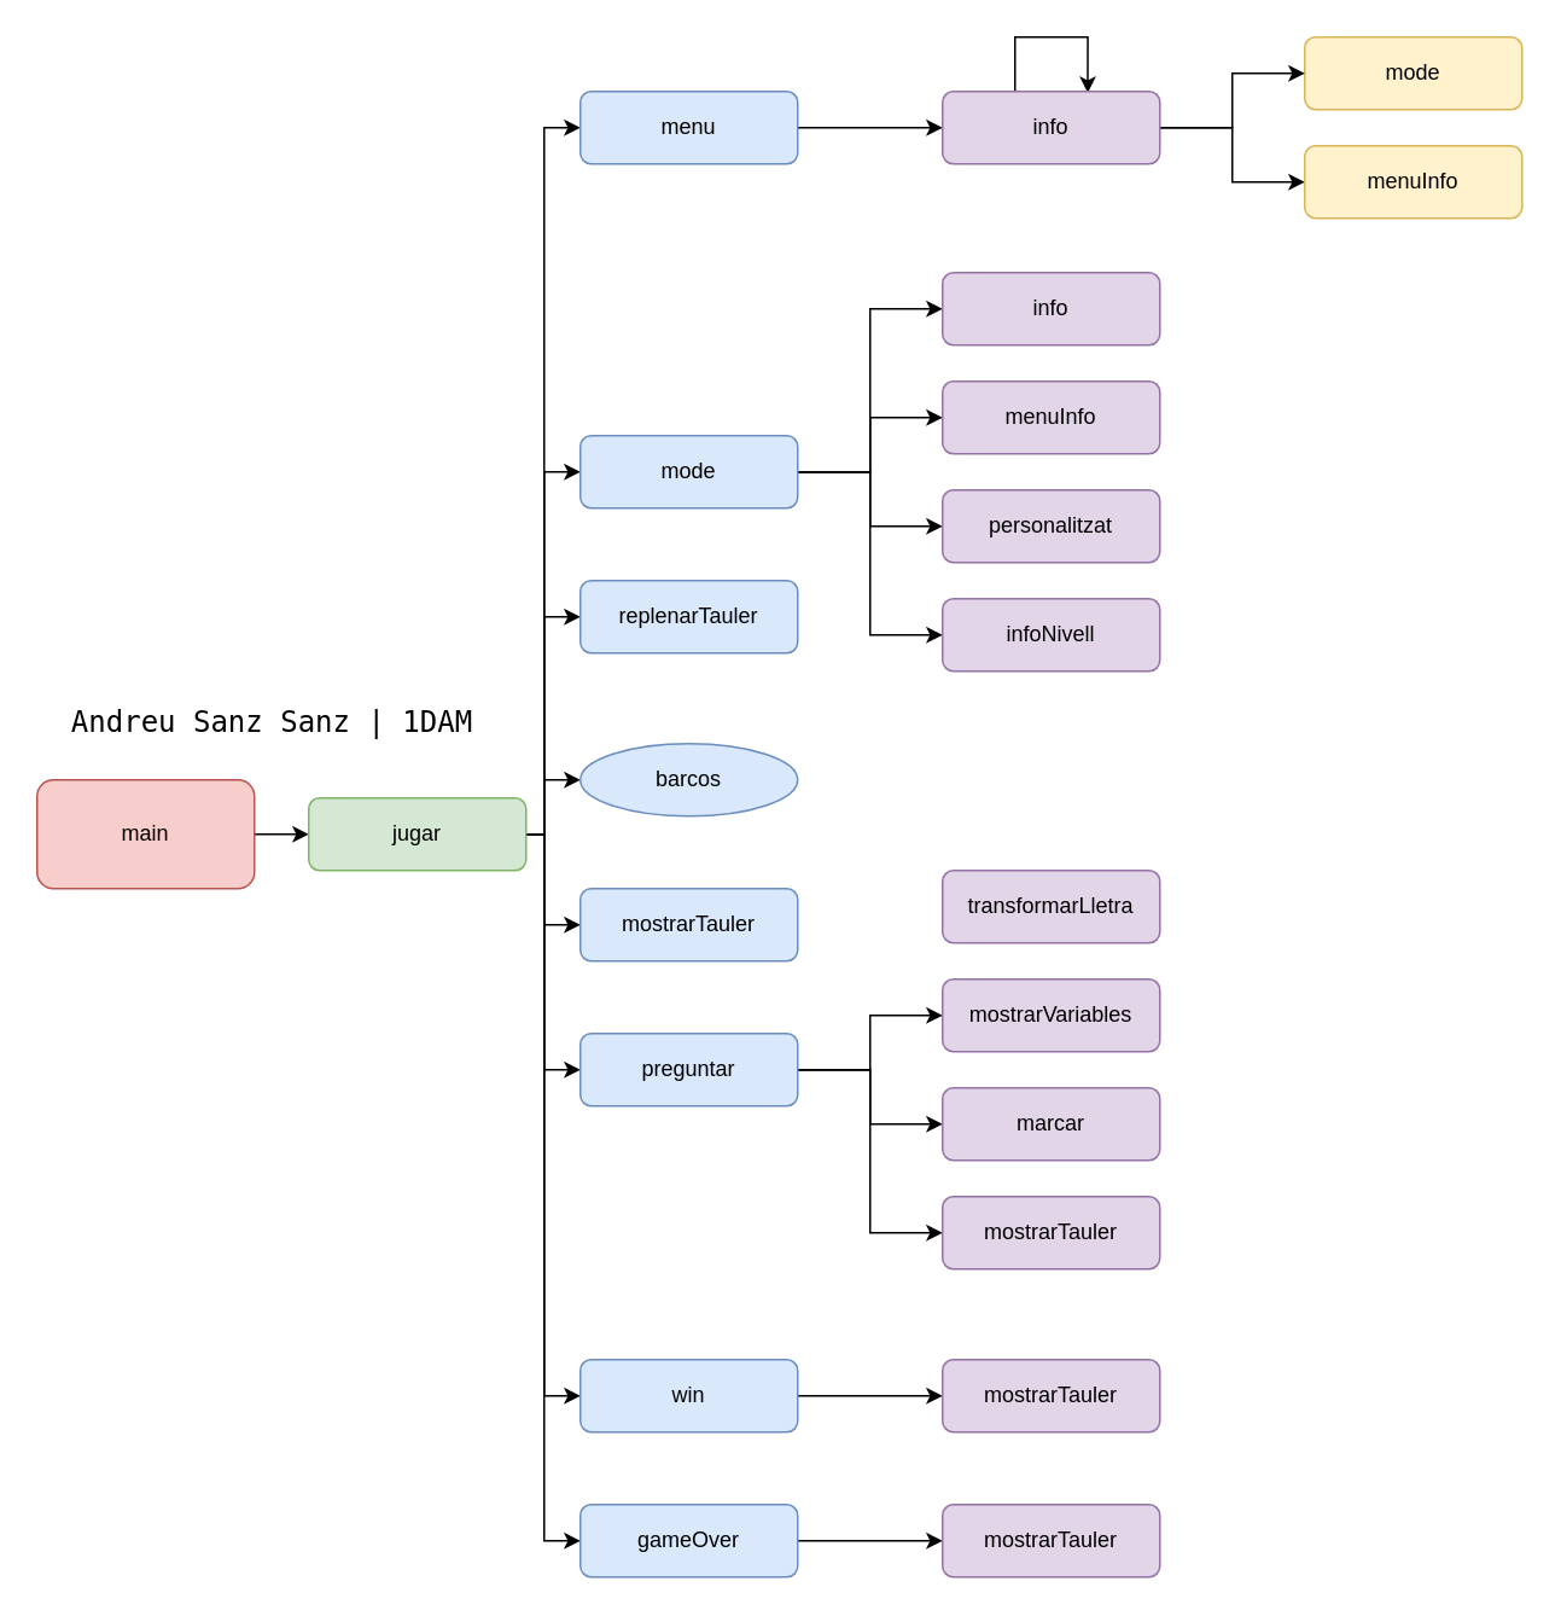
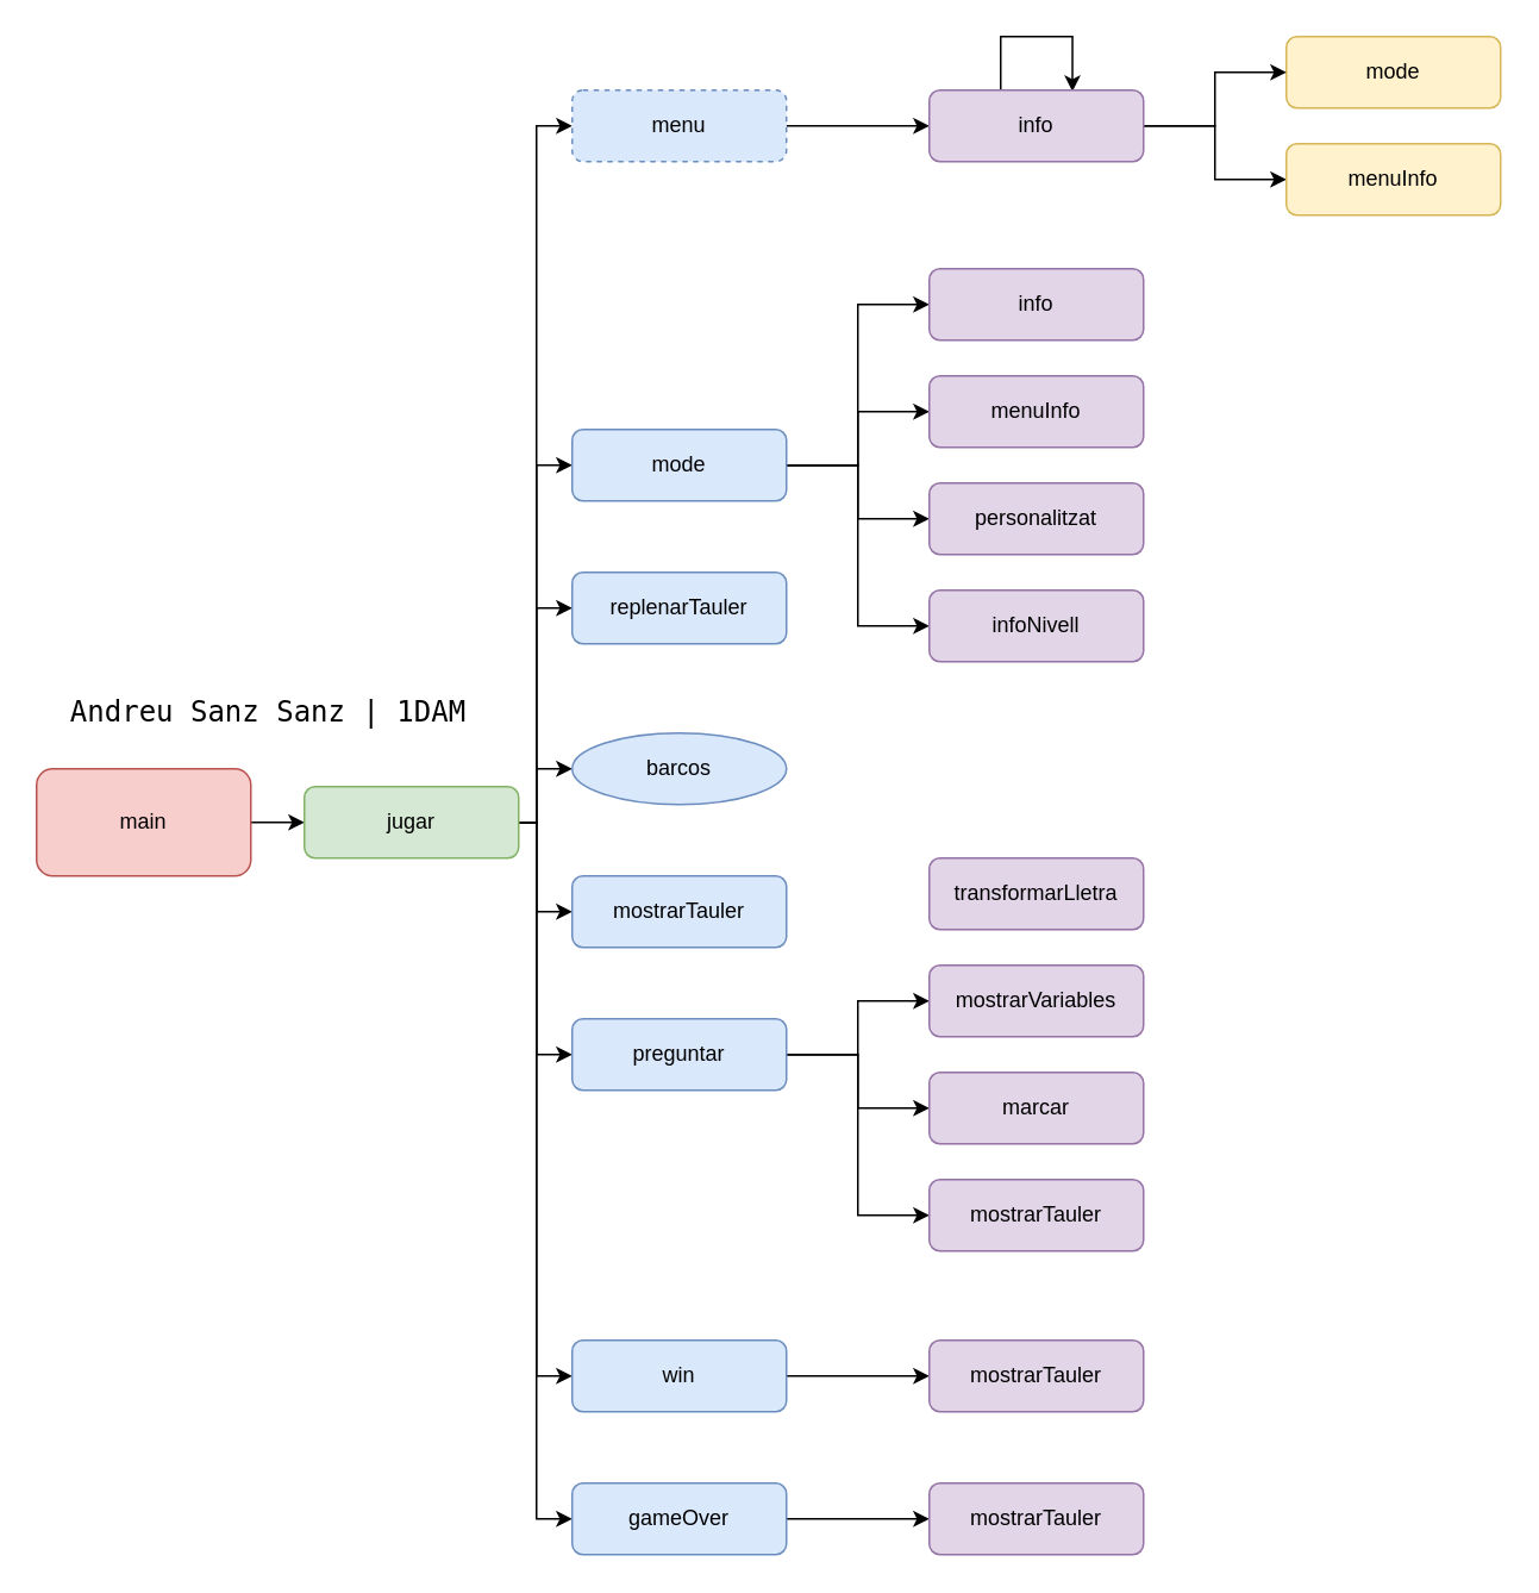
  <mxCell id="0" />
  <mxCell id="1" parent="0" />
  <mxCell id="2" style="edgeStyle=orthogonalEdgeStyle;rounded=0;orthogonalLoop=1;jettySize=auto;html=1;entryX=0;entryY=0.5;entryDx=0;entryDy=0;" parent="1" source="3" target="12" edge="1"><mxGeometry relative="1" as="geometry" /></mxCell>
  <mxCell id="3" value="main" style="rounded=1;whiteSpace=wrap;html=1;fillColor=#f8cecc;strokeColor=#b85450;" parent="1" vertex="1"><mxGeometry x="20" y="430" width="120" height="60" as="geometry" /></mxCell>
  <mxCell id="4" style="edgeStyle=orthogonalEdgeStyle;rounded=0;orthogonalLoop=1;jettySize=auto;html=1;entryX=0;entryY=0.5;entryDx=0;entryDy=0;" parent="1" source="12" target="19" edge="1"><mxGeometry relative="1" as="geometry"><Array as="points"><mxPoint x="300" y="460" /><mxPoint x="300" y="70" /></Array></mxGeometry></mxCell>
  <mxCell id="5" style="edgeStyle=orthogonalEdgeStyle;rounded=0;orthogonalLoop=1;jettySize=auto;html=1;entryX=0;entryY=0.5;entryDx=0;entryDy=0;" parent="1" source="12" target="17" edge="1"><mxGeometry relative="1" as="geometry"><Array as="points"><mxPoint x="300" y="460" /><mxPoint x="300" y="260" /></Array></mxGeometry></mxCell>
  <mxCell id="6" style="edgeStyle=orthogonalEdgeStyle;rounded=0;orthogonalLoop=1;jettySize=auto;html=1;entryX=0;entryY=0.5;entryDx=0;entryDy=0;" parent="1" source="12" target="20" edge="1"><mxGeometry relative="1" as="geometry"><Array as="points"><mxPoint x="300" y="460" /><mxPoint x="300" y="340" /></Array></mxGeometry></mxCell>
  <mxCell id="7" style="edgeStyle=orthogonalEdgeStyle;rounded=0;orthogonalLoop=1;jettySize=auto;html=1;entryX=0;entryY=0.5;entryDx=0;entryDy=0;" parent="1" source="12" target="21" edge="1"><mxGeometry relative="1" as="geometry"><Array as="points"><mxPoint x="300" y="460" /><mxPoint x="300" y="430" /></Array></mxGeometry></mxCell>
  <mxCell id="8" style="edgeStyle=orthogonalEdgeStyle;rounded=0;orthogonalLoop=1;jettySize=auto;html=1;" parent="1" source="12" target="22" edge="1"><mxGeometry relative="1" as="geometry"><Array as="points"><mxPoint x="300" y="460" /><mxPoint x="300" y="510" /></Array></mxGeometry></mxCell>
  <mxCell id="9" style="edgeStyle=orthogonalEdgeStyle;rounded=0;orthogonalLoop=1;jettySize=auto;html=1;entryX=0;entryY=0.5;entryDx=0;entryDy=0;" parent="1" source="12" target="26" edge="1"><mxGeometry relative="1" as="geometry"><Array as="points"><mxPoint x="300" y="460" /><mxPoint x="300" y="590" /></Array></mxGeometry></mxCell>
  <mxCell id="10" style="edgeStyle=orthogonalEdgeStyle;rounded=0;orthogonalLoop=1;jettySize=auto;html=1;entryX=0;entryY=0.5;entryDx=0;entryDy=0;" parent="1" source="12" target="30" edge="1"><mxGeometry relative="1" as="geometry"><Array as="points"><mxPoint x="300" y="460" /><mxPoint x="300" y="770" /></Array></mxGeometry></mxCell>
  <mxCell id="11" style="edgeStyle=orthogonalEdgeStyle;rounded=0;orthogonalLoop=1;jettySize=auto;html=1;entryX=0;entryY=0.5;entryDx=0;entryDy=0;" parent="1" source="12" target="28" edge="1"><mxGeometry relative="1" as="geometry"><Array as="points"><mxPoint x="300" y="460" /><mxPoint x="300" y="850" /></Array></mxGeometry></mxCell>
  <mxCell id="12" value="jugar" style="rounded=1;whiteSpace=wrap;html=1;fillColor=#d5e8d4;strokeColor=#82b366;" parent="1" vertex="1"><mxGeometry x="170" y="440" width="120" height="40" as="geometry" /></mxCell>
  <mxCell id="13" style="edgeStyle=orthogonalEdgeStyle;rounded=0;orthogonalLoop=1;jettySize=auto;html=1;entryX=0;entryY=0.5;entryDx=0;entryDy=0;" parent="1" source="17" target="31" edge="1"><mxGeometry relative="1" as="geometry" /></mxCell>
  <mxCell id="14" style="edgeStyle=orthogonalEdgeStyle;rounded=0;orthogonalLoop=1;jettySize=auto;html=1;entryX=0;entryY=0.5;entryDx=0;entryDy=0;" parent="1" source="17" target="32" edge="1"><mxGeometry relative="1" as="geometry" /></mxCell>
  <mxCell id="15" style="edgeStyle=orthogonalEdgeStyle;rounded=0;orthogonalLoop=1;jettySize=auto;html=1;entryX=0;entryY=0.5;entryDx=0;entryDy=0;" parent="1" source="17" target="33" edge="1"><mxGeometry relative="1" as="geometry" /></mxCell>
  <mxCell id="16" style="edgeStyle=orthogonalEdgeStyle;rounded=0;orthogonalLoop=1;jettySize=auto;html=1;entryX=0;entryY=0.5;entryDx=0;entryDy=0;" parent="1" source="17" target="37" edge="1"><mxGeometry relative="1" as="geometry" /></mxCell>
  <mxCell id="17" value="mode" style="rounded=1;whiteSpace=wrap;html=1;fillColor=#dae8fc;strokeColor=#6c8ebf;" parent="1" vertex="1"><mxGeometry x="320" y="240" width="120" height="40" as="geometry" /></mxCell>
  <mxCell id="18" style="edgeStyle=orthogonalEdgeStyle;rounded=0;orthogonalLoop=1;jettySize=auto;html=1;entryX=0;entryY=0.5;entryDx=0;entryDy=0;" parent="1" source="19" target="45" edge="1"><mxGeometry relative="1" as="geometry" /></mxCell>
- <mxCell id="19" value="menu" style="rounded=1;whiteSpace=wrap;html=1;fillColor=#dae8fc;strokeColor=#6c8ebf;" parent="1" vertex="1"><mxGeometry x="320" y="50" width="120" height="40" as="geometry" /></mxCell>
+ <mxCell id="19" value="menu" style="rounded=1;whiteSpace=wrap;html=1;fillColor=#dae8fc;strokeColor=#6c8ebf;dashed=1;" parent="1" vertex="1"><mxGeometry x="320" y="50" width="120" height="40" as="geometry" /></mxCell>
  <mxCell id="20" value="replenarTauler" style="rounded=1;whiteSpace=wrap;html=1;fillColor=#dae8fc;strokeColor=#6c8ebf;" parent="1" vertex="1"><mxGeometry x="320" y="320" width="120" height="40" as="geometry" /></mxCell>
  <mxCell id="21" value="barcos" style="ellipse;whiteSpace=wrap;html=1;fillColor=#dae8fc;strokeColor=#6c8ebf;" parent="1" vertex="1"><mxGeometry x="320" y="410" width="120" height="40" as="geometry" /></mxCell>
  <mxCell id="22" value="mostrarTauler" style="rounded=1;whiteSpace=wrap;html=1;fillColor=#dae8fc;strokeColor=#6c8ebf;" parent="1" vertex="1"><mxGeometry x="320" y="490" width="120" height="40" as="geometry" /></mxCell>
  <mxCell id="23" style="edgeStyle=orthogonalEdgeStyle;rounded=0;orthogonalLoop=1;jettySize=auto;html=1;" parent="1" source="26" target="35" edge="1"><mxGeometry relative="1" as="geometry" /></mxCell>
  <mxCell id="24" style="edgeStyle=orthogonalEdgeStyle;rounded=0;orthogonalLoop=1;jettySize=auto;html=1;" parent="1" source="26" target="36" edge="1"><mxGeometry relative="1" as="geometry" /></mxCell>
  <mxCell id="25" style="edgeStyle=orthogonalEdgeStyle;rounded=0;orthogonalLoop=1;jettySize=auto;html=1;entryX=0;entryY=0.5;entryDx=0;entryDy=0;" parent="1" source="26" target="39" edge="1"><mxGeometry relative="1" as="geometry" /></mxCell>
  <mxCell id="26" value="preguntar" style="rounded=1;whiteSpace=wrap;html=1;fillColor=#dae8fc;strokeColor=#6c8ebf;" parent="1" vertex="1"><mxGeometry x="320" y="570" width="120" height="40" as="geometry" /></mxCell>
  <mxCell id="27" style="edgeStyle=orthogonalEdgeStyle;rounded=0;orthogonalLoop=1;jettySize=auto;html=1;entryX=0;entryY=0.5;entryDx=0;entryDy=0;" parent="1" source="28" target="41" edge="1"><mxGeometry relative="1" as="geometry" /></mxCell>
  <mxCell id="28" value="gameOver" style="rounded=1;whiteSpace=wrap;html=1;fillColor=#dae8fc;strokeColor=#6c8ebf;" parent="1" vertex="1"><mxGeometry x="320" y="830" width="120" height="40" as="geometry" /></mxCell>
  <mxCell id="29" style="edgeStyle=orthogonalEdgeStyle;rounded=0;orthogonalLoop=1;jettySize=auto;html=1;entryX=0;entryY=0.5;entryDx=0;entryDy=0;" parent="1" source="30" target="40" edge="1"><mxGeometry relative="1" as="geometry" /></mxCell>
  <mxCell id="30" value="win" style="rounded=1;whiteSpace=wrap;html=1;fillColor=#dae8fc;strokeColor=#6c8ebf;" parent="1" vertex="1"><mxGeometry x="320" y="750" width="120" height="40" as="geometry" /></mxCell>
  <mxCell id="31" value="menuInfo" style="rounded=1;whiteSpace=wrap;html=1;fillColor=#e1d5e7;strokeColor=#9673a6;" parent="1" vertex="1"><mxGeometry x="520" y="210" width="120" height="40" as="geometry" /></mxCell>
  <mxCell id="32" value="personalitzat" style="rounded=1;whiteSpace=wrap;html=1;fillColor=#e1d5e7;strokeColor=#9673a6;" parent="1" vertex="1"><mxGeometry x="520" y="270" width="120" height="40" as="geometry" /></mxCell>
  <mxCell id="33" value="infoNivell" style="rounded=1;whiteSpace=wrap;html=1;fillColor=#e1d5e7;strokeColor=#9673a6;" parent="1" vertex="1"><mxGeometry x="520" y="330" width="120" height="40" as="geometry" /></mxCell>
  <mxCell id="34" value="transformarLletra" style="rounded=1;whiteSpace=wrap;html=1;fillColor=#e1d5e7;strokeColor=#9673a6;" parent="1" vertex="1"><mxGeometry x="520" y="480" width="120" height="40" as="geometry" /></mxCell>
  <mxCell id="35" value="mostrarVariables" style="rounded=1;whiteSpace=wrap;html=1;fillColor=#e1d5e7;strokeColor=#9673a6;" parent="1" vertex="1"><mxGeometry x="520" y="540" width="120" height="40" as="geometry" /></mxCell>
  <mxCell id="36" value="marcar" style="rounded=1;whiteSpace=wrap;html=1;fillColor=#e1d5e7;strokeColor=#9673a6;" parent="1" vertex="1"><mxGeometry x="520" y="600" width="120" height="40" as="geometry" /></mxCell>
  <mxCell id="37" value="info" style="rounded=1;whiteSpace=wrap;html=1;fillColor=#e1d5e7;strokeColor=#9673a6;" parent="1" vertex="1"><mxGeometry x="520" y="150" width="120" height="40" as="geometry" /></mxCell>
  <mxCell id="38" value="mode" style="rounded=1;whiteSpace=wrap;html=1;fillColor=#fff2cc;strokeColor=#d6b656;" parent="1" vertex="1"><mxGeometry x="720" y="20" width="120" height="40" as="geometry" /></mxCell>
  <mxCell id="39" value="mostrarTauler" style="rounded=1;whiteSpace=wrap;html=1;fillColor=#e1d5e7;strokeColor=#9673a6;" parent="1" vertex="1"><mxGeometry x="520" y="660" width="120" height="40" as="geometry" /></mxCell>
  <mxCell id="40" value="mostrarTauler" style="rounded=1;whiteSpace=wrap;html=1;fillColor=#e1d5e7;strokeColor=#9673a6;" parent="1" vertex="1"><mxGeometry x="520" y="750" width="120" height="40" as="geometry" /></mxCell>
  <mxCell id="41" value="mostrarTauler" style="rounded=1;whiteSpace=wrap;html=1;fillColor=#e1d5e7;strokeColor=#9673a6;" parent="1" vertex="1"><mxGeometry x="520" y="830" width="120" height="40" as="geometry" /></mxCell>
  <mxCell id="42" style="edgeStyle=orthogonalEdgeStyle;rounded=0;orthogonalLoop=1;jettySize=auto;html=1;entryX=0.668;entryY=0.02;entryDx=0;entryDy=0;entryPerimeter=0;" parent="1" source="45" edge="1" target="45"><mxGeometry relative="1" as="geometry"><mxPoint x="630" y="40" as="targetPoint" /><Array as="points"><mxPoint x="560" y="20" /><mxPoint x="600" y="20" /></Array></mxGeometry></mxCell>
  <mxCell id="43" style="edgeStyle=orthogonalEdgeStyle;rounded=0;orthogonalLoop=1;jettySize=auto;html=1;entryX=0;entryY=0.5;entryDx=0;entryDy=0;" edge="1" parent="1" source="45" target="38"><mxGeometry relative="1" as="geometry" /></mxCell>
  <mxCell id="44" style="edgeStyle=orthogonalEdgeStyle;rounded=0;orthogonalLoop=1;jettySize=auto;html=1;entryX=0;entryY=0.5;entryDx=0;entryDy=0;" edge="1" parent="1" source="45" target="46"><mxGeometry relative="1" as="geometry" /></mxCell>
  <mxCell id="45" value="info" style="rounded=1;whiteSpace=wrap;html=1;fillColor=#e1d5e7;strokeColor=#9673a6;" parent="1" vertex="1"><mxGeometry x="520" y="50" width="120" height="40" as="geometry" /></mxCell>
  <mxCell id="46" value="menuInfo" style="rounded=1;whiteSpace=wrap;html=1;fillColor=#fff2cc;strokeColor=#d6b656;" parent="1" vertex="1"><mxGeometry x="720" y="80" width="120" height="40" as="geometry" /></mxCell>
  <mxCell id="47" value="&lt;pre&gt;&lt;font style=&quot;font-size: 16px;&quot;&gt;Andreu Sanz Sanz | 1DAM&lt;/font&gt;&lt;/pre&gt;" style="text;html=1;strokeColor=none;fillColor=none;align=center;verticalAlign=middle;whiteSpace=wrap;rounded=0;" vertex="1" parent="1"><mxGeometry x="50" y="380" width="200" height="35" as="geometry" /></mxCell>
